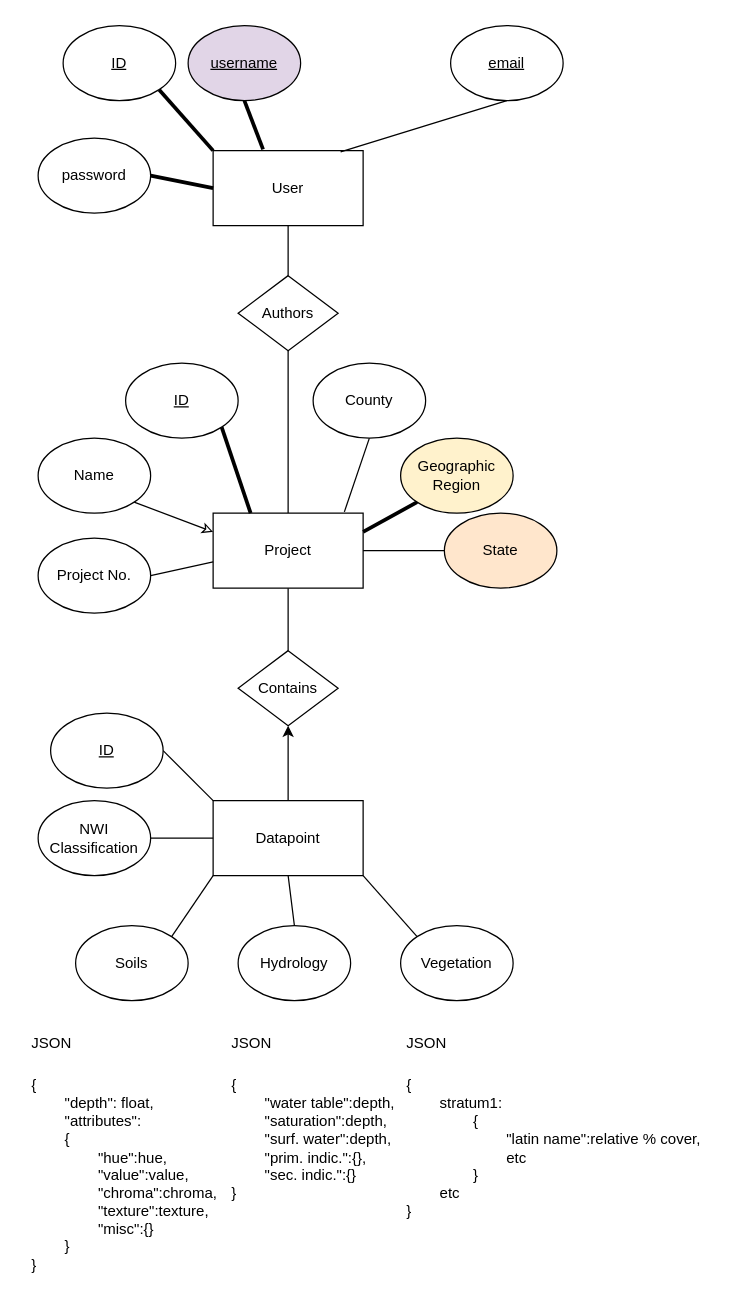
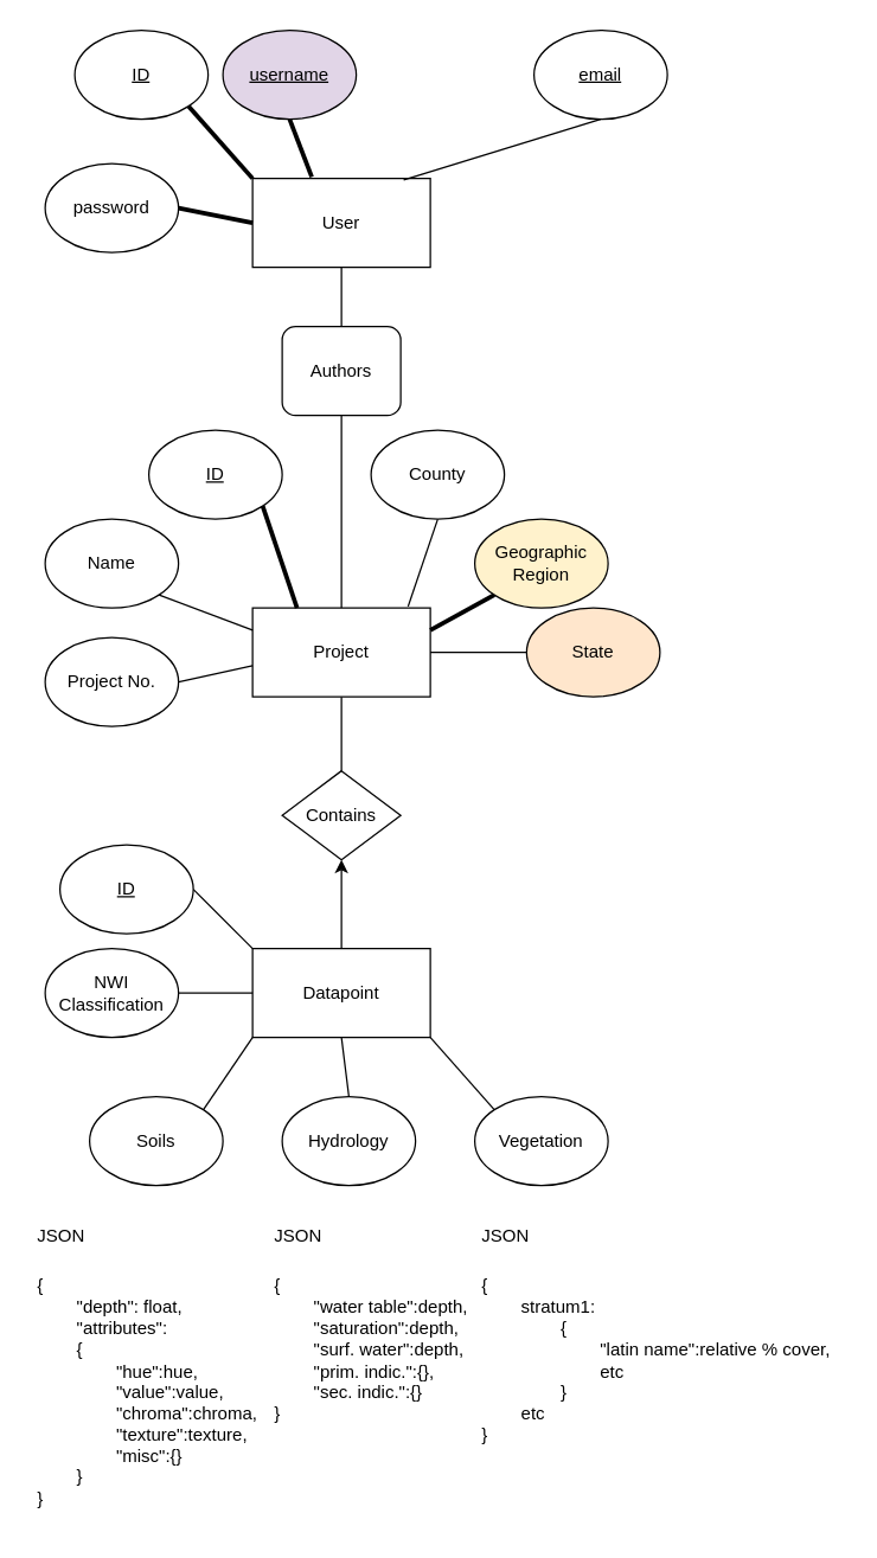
  <mxCell id="0" />
  <mxCell id="1" parent="0" />
  <mxCell id="2" style="edgeStyle=none;html=1;exitX=0.5;exitY=1;exitDx=0;exitDy=0;entryX=0.5;entryY=0;entryDx=0;entryDy=0;endArrow=none;endFill=0;strokeWidth=1;" edge="1" parent="1" source="3" target="15"><mxGeometry relative="1" as="geometry" /></mxCell>
  <mxCell id="3" value="User" style="rounded=0;whiteSpace=wrap;html=1;" vertex="1" parent="1"><mxGeometry x="170" y="120" width="120" height="60" as="geometry" /></mxCell>
  <mxCell id="4" style="edgeStyle=none;html=1;exitX=1;exitY=1;exitDx=0;exitDy=0;entryX=0;entryY=0;entryDx=0;entryDy=0;endArrow=none;endFill=0;strokeWidth=3;" edge="1" parent="1" source="5" target="3"><mxGeometry relative="1" as="geometry" /></mxCell>
  <mxCell id="5" value="&lt;u&gt;ID&lt;/u&gt;" style="ellipse;whiteSpace=wrap;html=1;" vertex="1" parent="1"><mxGeometry x="50" y="20" width="90" height="60" as="geometry" /></mxCell>
  <mxCell id="6" style="edgeStyle=none;html=1;exitX=0.5;exitY=1;exitDx=0;exitDy=0;entryX=0.333;entryY=-0.017;entryDx=0;entryDy=0;entryPerimeter=0;endArrow=none;endFill=0;strokeWidth=3;" edge="1" parent="1" source="7" target="3"><mxGeometry relative="1" as="geometry" /></mxCell>
  <mxCell id="7" value="&lt;u&gt;username&lt;/u&gt;" style="ellipse;whiteSpace=wrap;html=1;fillColor=#e1d5e7;" vertex="1" parent="1"><mxGeometry x="150" y="20" width="90" height="60" as="geometry" /></mxCell>
  <mxCell id="8" style="edgeStyle=none;html=1;exitX=0.5;exitY=1;exitDx=0;exitDy=0;entryX=0.85;entryY=0.017;entryDx=0;entryDy=0;entryPerimeter=0;endArrow=none;endFill=0;" edge="1" parent="1" source="9" target="3"><mxGeometry relative="1" as="geometry" /></mxCell>
  <mxCell id="9" value="&lt;u&gt;email&lt;/u&gt;" style="ellipse;whiteSpace=wrap;html=1;" vertex="1" parent="1"><mxGeometry x="360" y="20" width="90" height="60" as="geometry" /></mxCell>
  <mxCell id="10" style="edgeStyle=none;html=1;exitX=1;exitY=0.5;exitDx=0;exitDy=0;entryX=0;entryY=0.5;entryDx=0;entryDy=0;endArrow=none;endFill=0;strokeWidth=3;" edge="1" parent="1" source="11" target="3"><mxGeometry relative="1" as="geometry" /></mxCell>
  <mxCell id="11" value="password" style="ellipse;whiteSpace=wrap;html=1;" vertex="1" parent="1"><mxGeometry x="30" y="110" width="90" height="60" as="geometry" /></mxCell>
  <mxCell id="12" style="edgeStyle=none;html=1;exitX=0.5;exitY=0;exitDx=0;exitDy=0;entryX=0.5;entryY=1;entryDx=0;entryDy=0;endArrow=none;endFill=0;strokeWidth=1;" edge="1" parent="1" source="14" target="15"><mxGeometry relative="1" as="geometry" /></mxCell>
  <mxCell id="13" style="edgeStyle=none;html=1;exitX=0.5;exitY=1;exitDx=0;exitDy=0;entryX=0.5;entryY=0;entryDx=0;entryDy=0;endArrow=none;endFill=0;strokeWidth=1;" edge="1" parent="1" source="14" target="34"><mxGeometry relative="1" as="geometry" /></mxCell>
  <mxCell id="14" value="Project" style="rounded=0;whiteSpace=wrap;html=1;" vertex="1" parent="1"><mxGeometry x="170" y="410" width="120" height="60" as="geometry" /></mxCell>
- <mxCell id="15" value="Authors" style="rhombus;whiteSpace=wrap;html=1;" vertex="1" parent="1"><mxGeometry x="190" y="220" width="80" height="60" as="geometry" /></mxCell>
- <mxCell id="16" style="edgeStyle=none;html=1;exitX=1;exitY=1;exitDx=0;exitDy=0;entryX=0;entryY=0.25;entryDx=0;entryDy=0;endArrow=classic;endFill=0;strokeWidth=1;" edge="1" parent="1" source="17" target="14"><mxGeometry relative="1" as="geometry" /></mxCell>
+ <mxCell id="15" value="Authors" style="whiteSpace=wrap;html=1;rounded=1;" vertex="1" parent="1"><mxGeometry x="190" y="220" width="80" height="60" as="geometry" /></mxCell>
+ <mxCell id="16" style="edgeStyle=none;html=1;exitX=1;exitY=1;exitDx=0;exitDy=0;entryX=0;entryY=0.25;entryDx=0;entryDy=0;endArrow=none;endFill=0;strokeWidth=1;" edge="1" parent="1" source="17" target="14"><mxGeometry relative="1" as="geometry" /></mxCell>
  <mxCell id="17" value="Name" style="ellipse;whiteSpace=wrap;html=1;" vertex="1" parent="1"><mxGeometry x="30" y="350" width="90" height="60" as="geometry" /></mxCell>
  <mxCell id="18" style="edgeStyle=none;html=1;exitX=1;exitY=1;exitDx=0;exitDy=0;entryX=0.25;entryY=0;entryDx=0;entryDy=0;endArrow=none;endFill=0;strokeWidth=3;fontStyle=1" edge="1" parent="1" source="19" target="14"><mxGeometry relative="1" as="geometry" /></mxCell>
  <mxCell id="19" value="&lt;u&gt;ID&lt;/u&gt;" style="ellipse;whiteSpace=wrap;html=1;" vertex="1" parent="1"><mxGeometry x="100" y="290" width="90" height="60" as="geometry" /></mxCell>
  <mxCell id="20" style="edgeStyle=none;html=1;exitX=1;exitY=0.5;exitDx=0;exitDy=0;entryX=0;entryY=0.65;entryDx=0;entryDy=0;entryPerimeter=0;endArrow=none;endFill=0;strokeWidth=1;" edge="1" parent="1" source="21" target="14"><mxGeometry relative="1" as="geometry" /></mxCell>
  <mxCell id="21" value="Project No." style="ellipse;whiteSpace=wrap;html=1;" vertex="1" parent="1"><mxGeometry x="30" y="430" width="90" height="60" as="geometry" /></mxCell>
  <mxCell id="22" style="edgeStyle=none;html=1;entryX=1;entryY=0.5;entryDx=0;entryDy=0;endArrow=none;endFill=0;strokeWidth=1;" edge="1" parent="1" source="23" target="14"><mxGeometry relative="1" as="geometry" /></mxCell>
  <mxCell id="23" value="State" style="ellipse;whiteSpace=wrap;html=1;fillColor=#ffe6cc;" vertex="1" parent="1"><mxGeometry x="355" y="410" width="90" height="60" as="geometry" /></mxCell>
  <mxCell id="24" style="edgeStyle=none;html=1;exitX=0.5;exitY=1;exitDx=0;exitDy=0;entryX=0.875;entryY=-0.017;entryDx=0;entryDy=0;entryPerimeter=0;endArrow=none;endFill=0;strokeWidth=1;" edge="1" parent="1" source="25" target="14"><mxGeometry relative="1" as="geometry" /></mxCell>
  <mxCell id="25" value="County" style="ellipse;whiteSpace=wrap;html=1;" vertex="1" parent="1"><mxGeometry x="250" y="290" width="90" height="60" as="geometry" /></mxCell>
  <mxCell id="26" style="edgeStyle=none;html=1;exitX=0;exitY=1;exitDx=0;exitDy=0;entryX=1;entryY=0.25;entryDx=0;entryDy=0;endArrow=none;endFill=0;strokeWidth=3;fontStyle=1" edge="1" parent="1" source="27" target="14"><mxGeometry relative="1" as="geometry" /></mxCell>
  <mxCell id="27" value="Geographic Region" style="ellipse;whiteSpace=wrap;html=1;fillColor=#fff2cc;" vertex="1" parent="1"><mxGeometry x="320" y="350" width="90" height="60" as="geometry" /></mxCell>
  <mxCell id="28" style="edgeStyle=none;html=1;exitX=0.5;exitY=0;exitDx=0;exitDy=0;entryX=0.5;entryY=1;entryDx=0;entryDy=0;endArrow=classic;endFill=1;strokeWidth=1;startArrow=none;startFill=0;" edge="1" parent="1" source="29" target="34"><mxGeometry relative="1" as="geometry" /></mxCell>
  <mxCell id="29" value="Datapoint" style="rounded=0;whiteSpace=wrap;html=1;" vertex="1" parent="1"><mxGeometry x="170" y="640" width="120" height="60" as="geometry" /></mxCell>
  <mxCell id="30" style="edgeStyle=none;html=1;exitX=1;exitY=0.5;exitDx=0;exitDy=0;entryX=0;entryY=0.5;entryDx=0;entryDy=0;startArrow=none;startFill=0;endArrow=none;endFill=0;strokeWidth=1;" edge="1" parent="1" source="31" target="29"><mxGeometry relative="1" as="geometry" /></mxCell>
  <mxCell id="31" value="NWI Classification" style="ellipse;whiteSpace=wrap;html=1;" vertex="1" parent="1"><mxGeometry x="30" y="640" width="90" height="60" as="geometry" /></mxCell>
  <mxCell id="32" style="edgeStyle=none;html=1;exitX=1;exitY=0.5;exitDx=0;exitDy=0;entryX=0;entryY=0;entryDx=0;entryDy=0;startArrow=none;startFill=0;endArrow=none;endFill=0;strokeWidth=1;" edge="1" parent="1" source="33" target="29"><mxGeometry relative="1" as="geometry" /></mxCell>
  <mxCell id="33" value="&lt;u&gt;ID&lt;/u&gt;" style="ellipse;whiteSpace=wrap;html=1;" vertex="1" parent="1"><mxGeometry x="40" y="570" width="90" height="60" as="geometry" /></mxCell>
  <mxCell id="34" value="Contains" style="rhombus;whiteSpace=wrap;html=1;" vertex="1" parent="1"><mxGeometry x="190" y="520" width="80" height="60" as="geometry" /></mxCell>
  <mxCell id="35" style="edgeStyle=none;html=1;exitX=1;exitY=0;exitDx=0;exitDy=0;entryX=0;entryY=1;entryDx=0;entryDy=0;startArrow=none;startFill=0;endArrow=none;endFill=0;strokeWidth=1;" edge="1" parent="1" source="36" target="29"><mxGeometry relative="1" as="geometry" /></mxCell>
  <mxCell id="36" value="Soils" style="ellipse;whiteSpace=wrap;html=1;" vertex="1" parent="1"><mxGeometry x="60" y="740" width="90" height="60" as="geometry" /></mxCell>
  <mxCell id="37" style="edgeStyle=none;html=1;exitX=0.5;exitY=0;exitDx=0;exitDy=0;entryX=0.5;entryY=1;entryDx=0;entryDy=0;startArrow=none;startFill=0;endArrow=none;endFill=0;strokeWidth=1;" edge="1" parent="1" source="38" target="29"><mxGeometry relative="1" as="geometry" /></mxCell>
  <mxCell id="38" value="Hydrology" style="ellipse;whiteSpace=wrap;html=1;" vertex="1" parent="1"><mxGeometry x="190" y="740" width="90" height="60" as="geometry" /></mxCell>
  <mxCell id="39" style="edgeStyle=none;html=1;exitX=0;exitY=0;exitDx=0;exitDy=0;entryX=1;entryY=1;entryDx=0;entryDy=0;startArrow=none;startFill=0;endArrow=none;endFill=0;strokeWidth=1;" edge="1" parent="1" source="40" target="29"><mxGeometry relative="1" as="geometry" /></mxCell>
  <mxCell id="40" value="Vegetation" style="ellipse;whiteSpace=wrap;html=1;" vertex="1" parent="1"><mxGeometry x="320" y="740" width="90" height="60" as="geometry" /></mxCell>
  <mxCell id="41" value="&lt;h1&gt;&lt;span&gt;&lt;span style=&quot;font-size: 12px ; font-weight: normal&quot;&gt;JSON&lt;br&gt;&lt;/span&gt;&lt;/span&gt;&lt;/h1&gt;&lt;div&gt;&lt;span&gt;&lt;span style=&quot;font-size: 12px ; font-weight: normal&quot;&gt;{&lt;/span&gt;&lt;/span&gt;&lt;/div&gt;&lt;div&gt;&lt;span&gt;&lt;span style=&quot;font-size: 12px ; font-weight: normal&quot;&gt;&lt;span style=&quot;white-space: pre&quot;&gt;&#09;&lt;/span&gt;&quot;depth&quot;: float,&lt;br&gt;&lt;/span&gt;&lt;/span&gt;&lt;/div&gt;&lt;div&gt;&lt;span&gt;&lt;span style=&quot;font-size: 12px ; font-weight: normal&quot;&gt;&lt;span style=&quot;white-space: pre&quot;&gt;&#09;&lt;/span&gt;&quot;attributes&quot;:&lt;br&gt;&lt;/span&gt;&lt;/span&gt;&lt;/div&gt;&lt;div&gt;&lt;span&gt;&lt;span style=&quot;font-size: 12px ; font-weight: normal&quot;&gt;&lt;span style=&quot;white-space: pre&quot;&gt;&#09;&lt;/span&gt;{&lt;br&gt;&lt;/span&gt;&lt;/span&gt;&lt;/div&gt;&lt;div&gt;&lt;span&gt;&lt;span style=&quot;font-size: 12px ; font-weight: normal&quot;&gt;&lt;span style=&quot;white-space: pre&quot;&gt;&#09;&lt;/span&gt;&lt;span style=&quot;white-space: pre&quot;&gt;&#09;&lt;/span&gt;&quot;hue&quot;:hue,&lt;br&gt;&lt;/span&gt;&lt;/span&gt;&lt;/div&gt;&lt;div&gt;&lt;span&gt;&lt;span style=&quot;font-size: 12px ; font-weight: normal&quot;&gt;&lt;span style=&quot;white-space: pre&quot;&gt;&#09;&lt;/span&gt;&lt;span style=&quot;white-space: pre&quot;&gt;&#09;&lt;/span&gt;&quot;value&quot;:value,&lt;br&gt;&lt;/span&gt;&lt;/span&gt;&lt;/div&gt;&lt;div&gt;&lt;span&gt;&lt;span style=&quot;font-size: 12px ; font-weight: normal&quot;&gt;&lt;span style=&quot;white-space: pre&quot;&gt;&#09;&lt;/span&gt;&lt;span style=&quot;white-space: pre&quot;&gt;&#09;&lt;/span&gt;&quot;chroma&quot;:chroma,&lt;br&gt;&lt;/span&gt;&lt;/span&gt;&lt;/div&gt;&lt;div&gt;&lt;span&gt;&lt;span style=&quot;font-size: 12px ; font-weight: normal&quot;&gt;&lt;span style=&quot;white-space: pre&quot;&gt;&#09;&lt;/span&gt;&lt;span style=&quot;white-space: pre&quot;&gt;&#09;&lt;/span&gt;&quot;texture&quot;:texture,&lt;br&gt;&lt;/span&gt;&lt;/span&gt;&lt;/div&gt;&lt;div&gt;&lt;span&gt;&lt;span style=&quot;font-size: 12px ; font-weight: normal&quot;&gt;&lt;span style=&quot;white-space: pre&quot;&gt;&#09;&lt;/span&gt;&lt;span style=&quot;white-space: pre&quot;&gt;&#09;&lt;/span&gt;&quot;misc&quot;:{}&lt;br&gt;&lt;/span&gt;&lt;/span&gt;&lt;/div&gt;&lt;div&gt;&lt;span&gt;&lt;span style=&quot;font-size: 12px ; font-weight: normal&quot;&gt;&lt;span style=&quot;white-space: pre&quot;&gt;&#09;&lt;/span&gt;}&lt;br&gt;&lt;/span&gt;&lt;/span&gt;&lt;/div&gt;&lt;div&gt;&lt;span&gt;&lt;span style=&quot;font-size: 12px ; font-weight: normal&quot;&gt;}&lt;/span&gt;&lt;/span&gt;&lt;/div&gt;" style="text;html=1;strokeColor=none;fillColor=none;spacing=5;spacingTop=-20;whiteSpace=wrap;overflow=hidden;rounded=0;" vertex="1" parent="1"><mxGeometry y="810" width="160" height="220" as="geometry" x="20" /></mxCell>
  <mxCell id="42" value="&lt;h1&gt;&lt;span&gt;&lt;span style=&quot;font-size: 12px ; font-weight: normal&quot;&gt;JSON&lt;br&gt;&lt;/span&gt;&lt;/span&gt;&lt;/h1&gt;&lt;div&gt;&lt;span&gt;&lt;span style=&quot;font-size: 12px ; font-weight: normal&quot;&gt;{&lt;/span&gt;&lt;/span&gt;&lt;/div&gt;&lt;div&gt;&lt;span&gt;&lt;span style=&quot;font-size: 12px ; font-weight: normal&quot;&gt;&lt;span style=&quot;white-space: pre&quot;&gt;&#09;&lt;/span&gt;&quot;water table&quot;:depth,&lt;/span&gt;&lt;/span&gt;&lt;/div&gt;&lt;div&gt;&lt;span&gt;&lt;span style=&quot;font-size: 12px ; font-weight: normal&quot;&gt;&lt;span style=&quot;white-space: pre&quot;&gt;&#09;&lt;/span&gt;&quot;saturation&quot;:depth,&lt;br&gt;&lt;/span&gt;&lt;/span&gt;&lt;/div&gt;&lt;div&gt;&lt;span&gt;&lt;span style=&quot;font-size: 12px ; font-weight: normal&quot;&gt;&lt;span style=&quot;white-space: pre&quot;&gt;&#09;&lt;/span&gt;&quot;surf. water&quot;:depth,&lt;br&gt;&lt;/span&gt;&lt;/span&gt;&lt;/div&gt;&lt;div&gt;&lt;span&gt;&lt;span style=&quot;font-size: 12px ; font-weight: normal&quot;&gt;&lt;span style=&quot;white-space: pre&quot;&gt;&#09;&lt;/span&gt;&quot;prim. indic.&quot;:{},&lt;br&gt;&lt;/span&gt;&lt;/span&gt;&lt;/div&gt;&lt;div&gt;&lt;span&gt;&lt;span style=&quot;font-size: 12px ; font-weight: normal&quot;&gt;&lt;span style=&quot;white-space: pre&quot;&gt;&#09;&lt;/span&gt;&quot;sec. indic.&quot;:{}&lt;br&gt;&lt;/span&gt;&lt;/span&gt;&lt;/div&gt;&lt;div&gt;&lt;span&gt;&lt;span style=&quot;font-size: 12px ; font-weight: normal&quot;&gt;}&lt;/span&gt;&lt;/span&gt;&lt;/div&gt;" style="text;html=1;strokeColor=none;fillColor=none;spacing=5;spacingTop=-20;whiteSpace=wrap;overflow=hidden;rounded=0;" vertex="1" parent="1"><mxGeometry x="180" y="810" width="160" height="220" as="geometry" /></mxCell>
  <mxCell id="43" value="&lt;h1&gt;&lt;span&gt;&lt;span style=&quot;font-size: 12px ; font-weight: normal&quot;&gt;JSON&lt;br&gt;&lt;/span&gt;&lt;/span&gt;&lt;/h1&gt;&lt;div&gt;&lt;span&gt;&lt;span style=&quot;font-size: 12px ; font-weight: normal&quot;&gt;{&lt;/span&gt;&lt;/span&gt;&lt;/div&gt;&lt;div&gt;&lt;span&gt;&lt;span style=&quot;font-size: 12px ; font-weight: normal&quot;&gt;&lt;span style=&quot;white-space: pre&quot;&gt;&#09;&lt;/span&gt;stratum1:&lt;/span&gt;&lt;/span&gt;&lt;/div&gt;&lt;div&gt;&lt;span&gt;&lt;span style=&quot;font-size: 12px ; font-weight: normal&quot;&gt;&lt;span style=&quot;white-space: pre&quot;&gt;&#09;&lt;/span&gt;&lt;span style=&quot;white-space: pre&quot;&gt;&#09;&lt;/span&gt;{&lt;br&gt;&lt;/span&gt;&lt;/span&gt;&lt;/div&gt;&lt;div&gt;&lt;span&gt;&lt;span style=&quot;font-size: 12px ; font-weight: normal&quot;&gt;&lt;span style=&quot;white-space: pre&quot;&gt;&#09;&lt;/span&gt;&lt;span style=&quot;white-space: pre&quot;&gt;&#09;&lt;/span&gt;&lt;span style=&quot;white-space: pre&quot;&gt;&#09;&lt;/span&gt;&quot;latin name&quot;:relative % cover,&lt;br&gt;&lt;/span&gt;&lt;/span&gt;&lt;/div&gt;&lt;div&gt;&lt;span&gt;&lt;span style=&quot;font-size: 12px ; font-weight: normal&quot;&gt;&lt;span style=&quot;white-space: pre&quot;&gt;&#09;&lt;/span&gt;&lt;span style=&quot;white-space: pre&quot;&gt;&#09;&lt;/span&gt;&lt;span style=&quot;white-space: pre&quot;&gt;&#09;&lt;/span&gt;etc&lt;br&gt;&lt;/span&gt;&lt;/span&gt;&lt;/div&gt;&lt;div&gt;&lt;span&gt;&lt;span style=&quot;font-size: 12px ; font-weight: normal&quot;&gt;&lt;span style=&quot;white-space: pre&quot;&gt;&#09;&lt;/span&gt;&lt;span style=&quot;white-space: pre&quot;&gt;&#09;&lt;/span&gt;}&lt;br&gt;&lt;/span&gt;&lt;/span&gt;&lt;/div&gt;&lt;div&gt;&lt;span&gt;&lt;span style=&quot;font-size: 12px ; font-weight: normal&quot;&gt;&lt;span style=&quot;white-space: pre&quot;&gt;&#09;&lt;/span&gt;etc&lt;br&gt;&lt;/span&gt;&lt;/span&gt;&lt;/div&gt;&lt;div&gt;&lt;span&gt;&lt;span style=&quot;font-size: 12px ; font-weight: normal&quot;&gt;}&lt;/span&gt;&lt;/span&gt;&lt;/div&gt;" style="text;html=1;strokeColor=none;fillColor=none;spacing=5;spacingTop=-20;whiteSpace=wrap;overflow=hidden;rounded=0;" vertex="1" parent="1"><mxGeometry x="320" y="810" width="250" height="220" as="geometry" /></mxCell>
